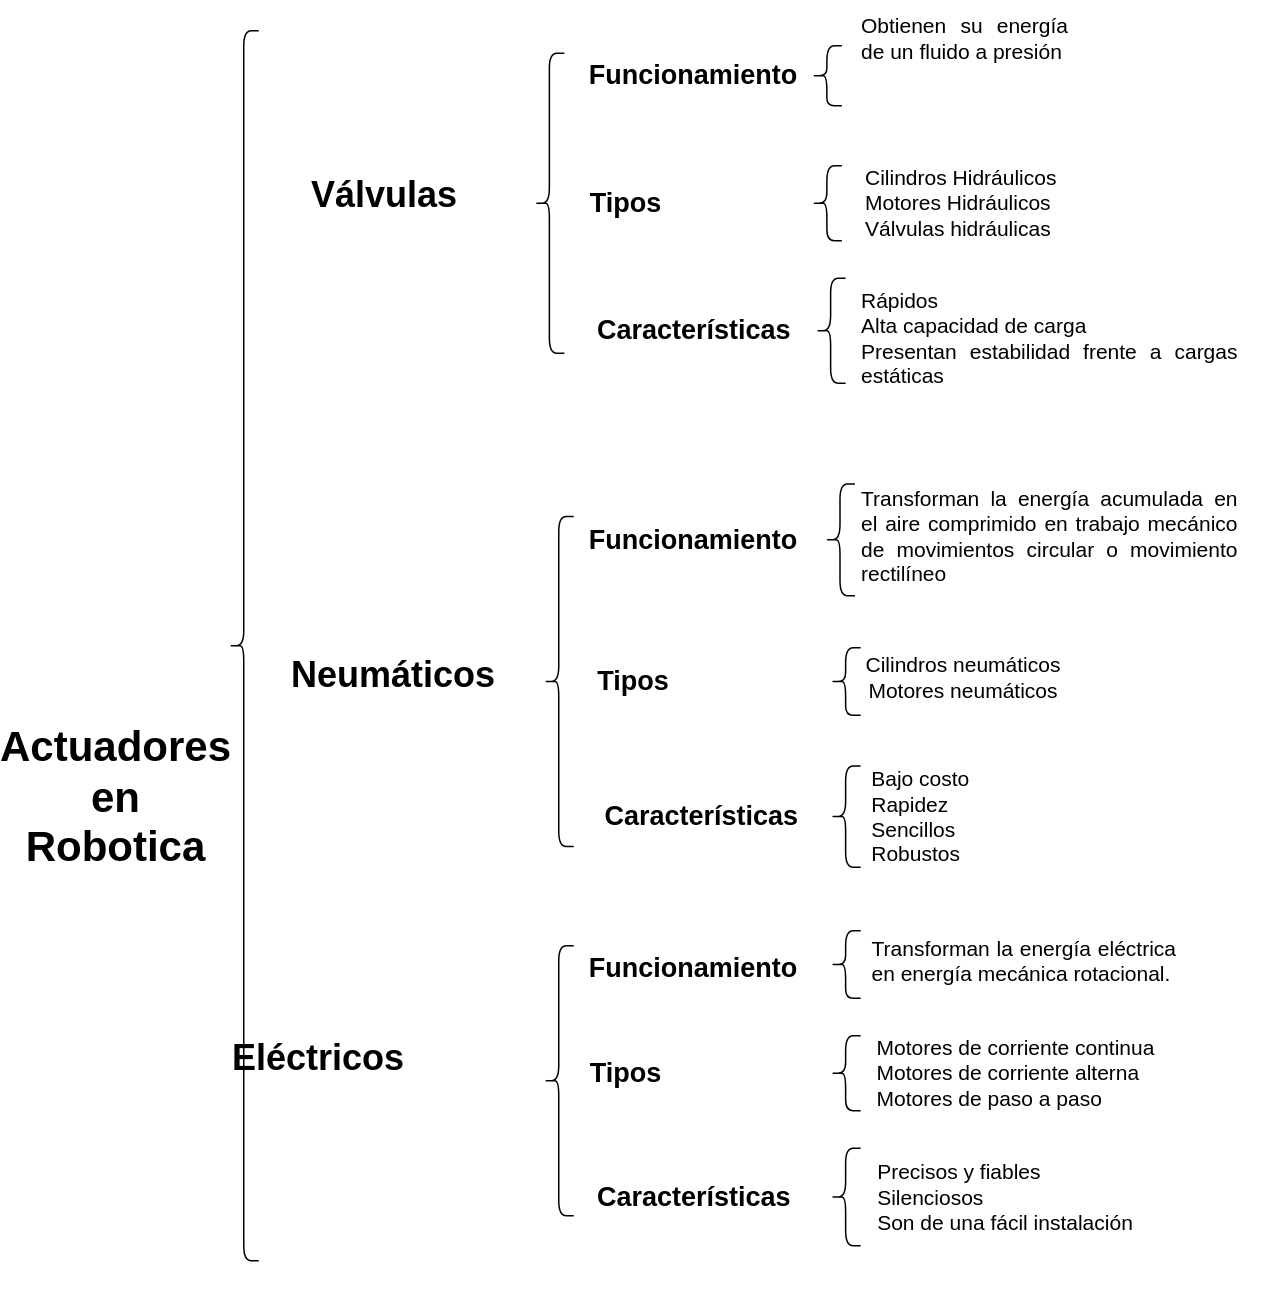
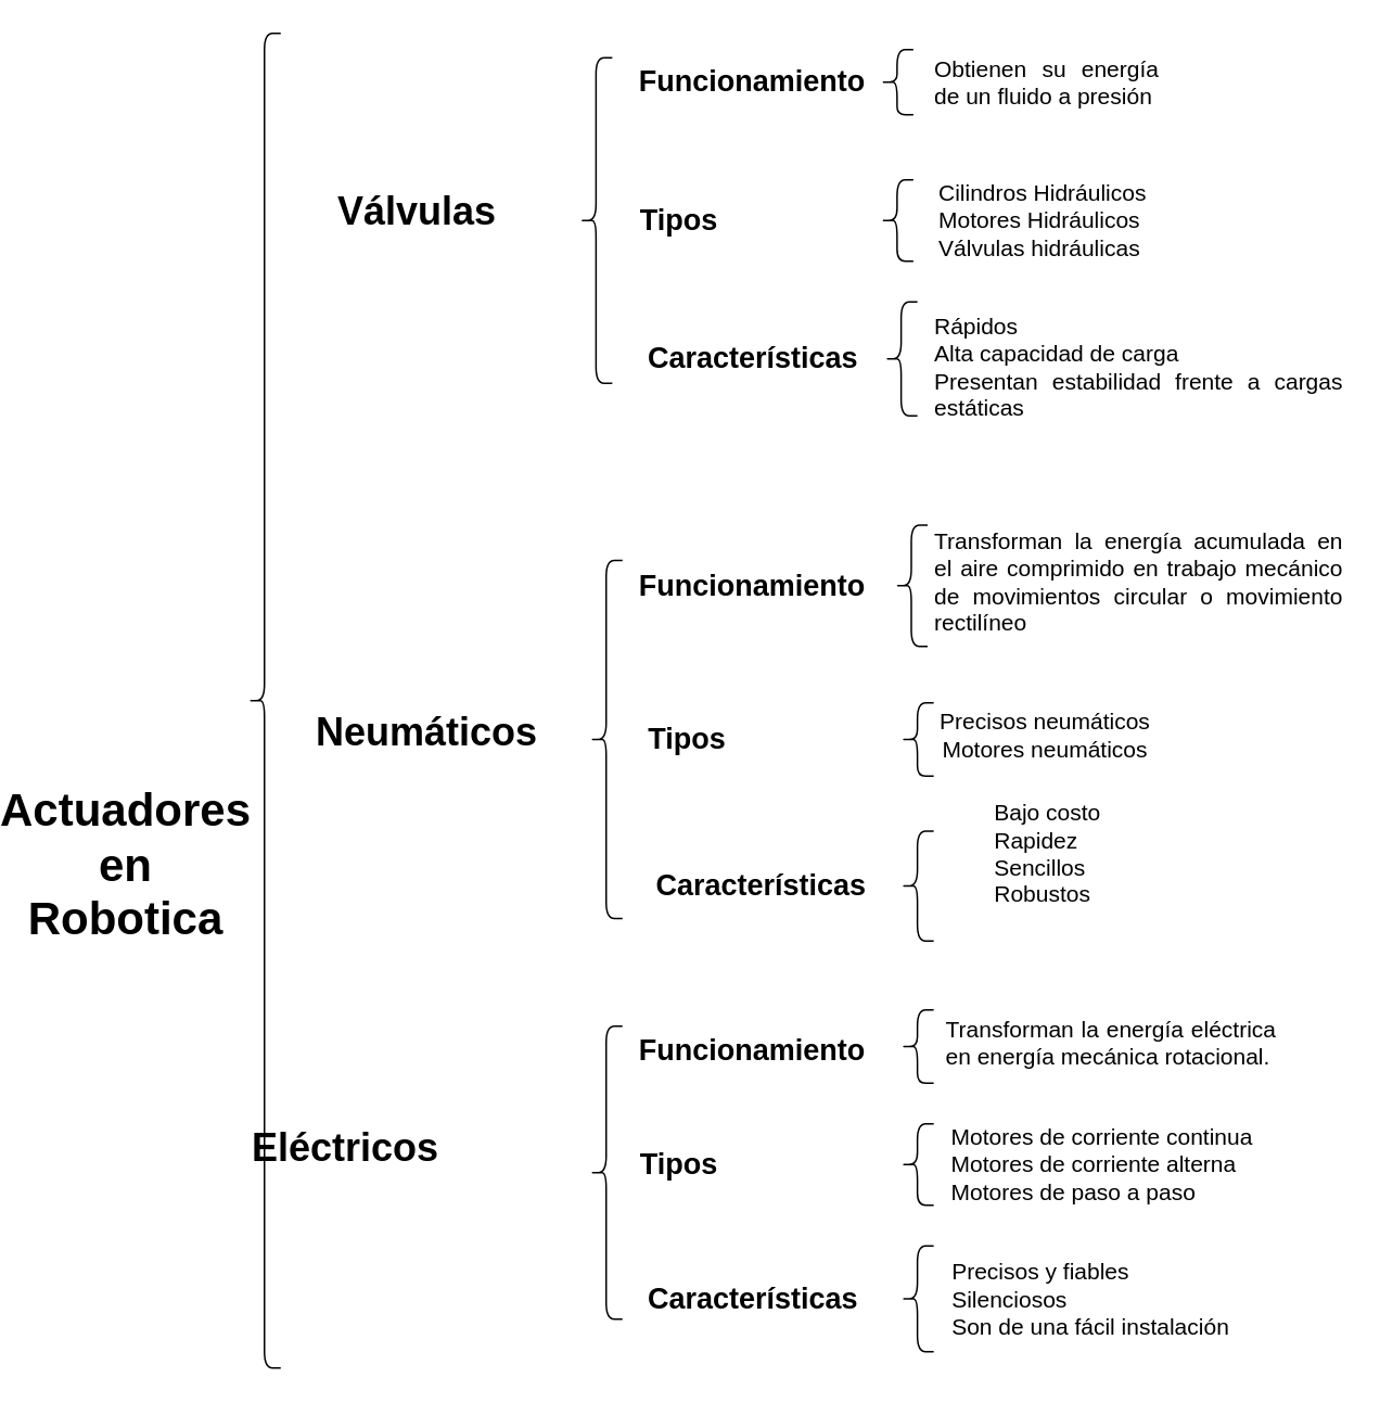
  <mxCell id="0" />
  <mxCell id="1" parent="0" />
  <mxCell id="2" value="" style="shape=curlyBracket;whiteSpace=wrap;html=1;rounded=1;" vertex="1" parent="1"><mxGeometry x="140" y="20" width="20" height="820" as="geometry" /></mxCell>
  <mxCell id="3" value="&lt;font style=&quot;font-size: 28px&quot;&gt;&lt;b&gt;Actuadores en Robotica&lt;/b&gt;&lt;/font&gt;" style="text;html=1;strokeColor=none;fillColor=none;align=center;verticalAlign=middle;whiteSpace=wrap;rounded=0;fontSize=28;" vertex="1" parent="1"><mxGeometry x="20" y="498" width="90" height="65" as="geometry" /></mxCell>
  <mxCell id="4" value="&lt;font style=&quot;font-size: 24px&quot;&gt;&lt;b&gt;Válvulas&lt;/b&gt;&lt;/font&gt;" style="text;html=1;strokeColor=none;fillColor=none;align=center;verticalAlign=middle;whiteSpace=wrap;rounded=0;" vertex="1" parent="1"><mxGeometry x="223.75" y="120" width="40" height="20" as="geometry" /></mxCell>
  <mxCell id="5" value="&lt;font style=&quot;font-size: 24px&quot;&gt;&lt;b&gt;Neumáticos&lt;/b&gt;&lt;/font&gt;" style="text;html=1;strokeColor=none;fillColor=none;align=center;verticalAlign=middle;whiteSpace=wrap;rounded=0;" vertex="1" parent="1"><mxGeometry x="230" y="440" width="40" height="20" as="geometry" /></mxCell>
  <mxCell id="6" value="&lt;font style=&quot;font-size: 24px&quot;&gt;&lt;b&gt;Eléctricos&lt;/b&gt;&lt;/font&gt;" style="text;html=1;strokeColor=none;fillColor=none;align=center;verticalAlign=middle;whiteSpace=wrap;rounded=0;" vertex="1" parent="1"><mxGeometry x="180" y="695" width="40" height="20" as="geometry" /></mxCell>
  <mxCell id="7" value="" style="shape=curlyBracket;whiteSpace=wrap;html=1;rounded=1;" vertex="1" parent="1"><mxGeometry x="343.75" y="35" width="20" height="200" as="geometry" /></mxCell>
  <mxCell id="8" value="" style="shape=curlyBracket;whiteSpace=wrap;html=1;rounded=1;" vertex="1" parent="1"><mxGeometry x="350" y="343.9" width="20" height="220" as="geometry" /></mxCell>
  <mxCell id="9" value="" style="shape=curlyBracket;whiteSpace=wrap;html=1;rounded=1;" vertex="1" parent="1"><mxGeometry x="350" y="630" width="20" height="180" as="geometry" /></mxCell>
  <mxCell id="10" value="&lt;font style=&quot;font-size: 18px&quot;&gt;&lt;b&gt;Funcionamiento&lt;/b&gt;&lt;/font&gt;" style="text;html=1;strokeColor=none;fillColor=none;align=center;verticalAlign=middle;whiteSpace=wrap;rounded=0;" vertex="1" parent="1"><mxGeometry x="405" y="35" width="90" height="30" as="geometry" /></mxCell>
- <mxCell id="11" value="&lt;div style=&quot;text-align: justify&quot;&gt;&lt;span&gt;&lt;font style=&quot;font-size: 14px&quot;&gt;Obtienen su energía de un fluido a presión&lt;/font&gt;&lt;/span&gt;&lt;/div&gt;" style="text;html=1;strokeColor=none;fillColor=none;align=center;verticalAlign=middle;whiteSpace=wrap;rounded=0;" vertex="1" parent="1"><mxGeometry x="561.25" y="5" width="140" height="40" as="geometry" /></mxCell>
+ <mxCell id="11" value="&lt;div style=&quot;text-align: justify&quot;&gt;&lt;span&gt;&lt;font style=&quot;font-size: 14px&quot;&gt;Obtienen su energía de un fluido a presión&lt;/font&gt;&lt;/span&gt;&lt;/div&gt;" style="text;html=1;strokeColor=none;fillColor=none;align=center;verticalAlign=middle;whiteSpace=wrap;rounded=0;" vertex="1" parent="1"><mxGeometry x="561.25" y="30" width="140" height="40" as="geometry" /></mxCell>
  <mxCell id="12" value="" style="shape=curlyBracket;whiteSpace=wrap;html=1;rounded=1;size=0.5;" vertex="1" parent="1"><mxGeometry x="528.75" y="30" width="20" height="40" as="geometry" /></mxCell>
  <mxCell id="13" value="&lt;font style=&quot;font-size: 18px&quot;&gt;&lt;b&gt;Tipos&lt;/b&gt;&lt;/font&gt;" style="text;html=1;strokeColor=none;fillColor=none;align=center;verticalAlign=middle;whiteSpace=wrap;rounded=0;" vertex="1" parent="1"><mxGeometry x="385" y="125" width="40" height="20" as="geometry" /></mxCell>
  <mxCell id="14" value="" style="shape=curlyBracket;whiteSpace=wrap;html=1;rounded=1;size=0.5;" vertex="1" parent="1"><mxGeometry x="528.75" y="110" width="20" height="50" as="geometry" /></mxCell>
  <mxCell id="15" value="&lt;div style=&quot;text-align: justify&quot;&gt;&lt;font style=&quot;font-size: 14px&quot;&gt;Cilindros Hidráulicos&lt;/font&gt;&lt;/div&gt;&lt;div style=&quot;text-align: justify&quot;&gt;&lt;font style=&quot;font-size: 14px&quot;&gt;Motores Hidráulicos&lt;/font&gt;&lt;/div&gt;&lt;div style=&quot;text-align: justify&quot;&gt;&lt;font style=&quot;font-size: 14px&quot;&gt;Válvulas hidráulicas&lt;/font&gt;&lt;/div&gt;" style="text;html=1;strokeColor=none;fillColor=none;align=center;verticalAlign=middle;whiteSpace=wrap;rounded=0;" vertex="1" parent="1"><mxGeometry x="561.25" y="105" width="135" height="60" as="geometry" /></mxCell>
  <mxCell id="16" value="&lt;font style=&quot;font-size: 18px&quot;&gt;&lt;b&gt;Funcionamiento&lt;/b&gt;&lt;/font&gt;" style="text;html=1;strokeColor=none;fillColor=none;align=center;verticalAlign=middle;whiteSpace=wrap;rounded=0;" vertex="1" parent="1"><mxGeometry x="405" y="344.72" width="90" height="30" as="geometry" /></mxCell>
  <mxCell id="17" value="" style="shape=curlyBracket;whiteSpace=wrap;html=1;rounded=1;size=0.5;" vertex="1" parent="1"><mxGeometry x="537.5" y="322.09" width="20" height="74.63" as="geometry" /></mxCell>
  <mxCell id="18" value="&lt;font style=&quot;font-size: 18px&quot;&gt;&lt;b&gt;Tipos&lt;/b&gt;&lt;/font&gt;" style="text;html=1;strokeColor=none;fillColor=none;align=center;verticalAlign=middle;whiteSpace=wrap;rounded=0;" vertex="1" parent="1"><mxGeometry x="390" y="443.9" width="40" height="20" as="geometry" /></mxCell>
  <mxCell id="19" value="" style="shape=curlyBracket;whiteSpace=wrap;html=1;rounded=1;" vertex="1" parent="1"><mxGeometry x="541.25" y="431.4" width="20" height="45" as="geometry" /></mxCell>
  <mxCell id="20" value="&lt;font style=&quot;font-size: 18px&quot;&gt;&lt;b&gt;Funcionamiento&lt;/b&gt;&lt;/font&gt;" style="text;html=1;strokeColor=none;fillColor=none;align=center;verticalAlign=middle;whiteSpace=wrap;rounded=0;" vertex="1" parent="1"><mxGeometry x="405" y="630" width="90" height="30" as="geometry" /></mxCell>
  <mxCell id="21" value="" style="shape=curlyBracket;whiteSpace=wrap;html=1;rounded=1;size=0.5;" vertex="1" parent="1"><mxGeometry x="541.25" y="620" width="20" height="45" as="geometry" /></mxCell>
  <mxCell id="22" value="&lt;font style=&quot;font-size: 18px&quot;&gt;&lt;b&gt;Tipos&lt;/b&gt;&lt;/font&gt;" style="text;html=1;strokeColor=none;fillColor=none;align=center;verticalAlign=middle;whiteSpace=wrap;rounded=0;" vertex="1" parent="1"><mxGeometry x="385" y="705" width="40" height="20" as="geometry" /></mxCell>
  <mxCell id="23" value="" style="shape=curlyBracket;whiteSpace=wrap;html=1;rounded=1;" vertex="1" parent="1"><mxGeometry x="541.25" y="690" width="20" height="50" as="geometry" /></mxCell>
  <mxCell id="24" value="&lt;div style=&quot;text-align: justify&quot;&gt;&lt;span&gt;&lt;font style=&quot;font-size: 14px&quot;&gt;Transforman la energía acumulada en el aire comprimido en trabajo mecánico de movimientos circular o movimiento rectilíneo&lt;/font&gt;&lt;/span&gt;&lt;/div&gt;" style="text;html=1;strokeColor=none;fillColor=none;align=center;verticalAlign=middle;whiteSpace=wrap;rounded=0;" vertex="1" parent="1"><mxGeometry x="561.25" y="344.72" width="252.5" height="24.5" as="geometry" /></mxCell>
- <mxCell id="25" value="&lt;div&gt;&lt;font style=&quot;font-size: 14px&quot;&gt;Cilindros neumáticos&lt;/font&gt;&lt;/div&gt;&lt;div&gt;&lt;span&gt;&lt;font style=&quot;font-size: 14px&quot;&gt;Motores neumáticos&lt;/font&gt;&lt;/span&gt;&lt;br&gt;&lt;/div&gt;" style="text;html=1;strokeColor=none;fillColor=none;align=center;verticalAlign=middle;whiteSpace=wrap;rounded=0;" vertex="1" parent="1"><mxGeometry x="535" y="433.9" width="190" height="35" as="geometry" /></mxCell>
+ <mxCell id="25" value="&lt;div&gt;&lt;font style=&quot;font-size: 14px&quot;&gt;Precisos neumáticos&lt;/font&gt;&lt;/div&gt;&lt;div&gt;&lt;span&gt;&lt;font style=&quot;font-size: 14px&quot;&gt;Motores neumáticos&lt;/font&gt;&lt;/span&gt;&lt;br&gt;&lt;/div&gt;" style="text;html=1;strokeColor=none;fillColor=none;align=center;verticalAlign=middle;whiteSpace=wrap;rounded=0;" vertex="1" parent="1"><mxGeometry x="535" y="433.9" width="190" height="35" as="geometry" /></mxCell>
  <mxCell id="26" value="&lt;div style=&quot;text-align: justify&quot;&gt;&lt;span style=&quot;font-size: 14px&quot;&gt;Transforman la energía eléctrica en energía mecánica rotacional.&lt;/span&gt;&lt;/div&gt;" style="text;html=1;strokeColor=none;fillColor=none;align=center;verticalAlign=middle;whiteSpace=wrap;rounded=0;" vertex="1" parent="1"><mxGeometry x="567.5" y="630" width="205" height="20" as="geometry" /></mxCell>
  <mxCell id="27" value="&lt;div style=&quot;text-align: justify&quot;&gt;&lt;font style=&quot;font-size: 14px&quot;&gt;Motores de corriente continua&lt;/font&gt;&lt;/div&gt;&lt;div style=&quot;text-align: justify&quot;&gt;&lt;font style=&quot;font-size: 14px&quot;&gt;Motores de corriente alterna&lt;/font&gt;&lt;/div&gt;&lt;div style=&quot;text-align: justify&quot;&gt;&lt;font style=&quot;font-size: 14px&quot;&gt;Motores de paso a paso&lt;/font&gt;&lt;/div&gt;" style="text;html=1;strokeColor=none;fillColor=none;align=center;verticalAlign=middle;whiteSpace=wrap;rounded=0;" vertex="1" parent="1"><mxGeometry x="555" y="685" width="220" height="60" as="geometry" /></mxCell>
  <mxCell id="28" value="&lt;div style=&quot;text-align: justify&quot;&gt;&lt;font style=&quot;font-size: 14px&quot;&gt;Rápidos&lt;/font&gt;&lt;/div&gt;&lt;div style=&quot;text-align: justify&quot;&gt;&lt;font style=&quot;font-size: 14px&quot;&gt;Alta capacidad de carga&lt;/font&gt;&lt;/div&gt;&lt;div style=&quot;text-align: justify&quot;&gt;&lt;font style=&quot;font-size: 14px&quot;&gt;Presentan estabilidad frente a cargas estáticas&lt;/font&gt;&lt;/div&gt;" style="text;html=1;strokeColor=none;fillColor=none;align=center;verticalAlign=middle;whiteSpace=wrap;rounded=0;" vertex="1" parent="1"><mxGeometry x="561.25" y="185" width="252.5" height="80" as="geometry" /></mxCell>
  <mxCell id="29" value="&lt;font style=&quot;font-size: 18px&quot;&gt;&lt;b&gt;Características&lt;/b&gt;&lt;/font&gt;" style="text;html=1;align=center;verticalAlign=middle;resizable=0;points=[];autosize=1;" vertex="1" parent="1"><mxGeometry x="380" y="210" width="140" height="20" as="geometry" /></mxCell>
  <mxCell id="30" value="&lt;font style=&quot;font-size: 18px&quot;&gt;&lt;b&gt;Características&lt;/b&gt;&lt;/font&gt;" style="text;html=1;align=center;verticalAlign=middle;resizable=0;points=[];autosize=1;" vertex="1" parent="1"><mxGeometry x="385" y="533.9" width="140" height="20" as="geometry" /></mxCell>
  <mxCell id="31" value="&lt;font style=&quot;font-size: 18px&quot;&gt;&lt;b&gt;Características&lt;/b&gt;&lt;/font&gt;" style="text;html=1;align=center;verticalAlign=middle;resizable=0;points=[];autosize=1;" vertex="1" parent="1"><mxGeometry x="380" y="787.5" width="140" height="20" as="geometry" /></mxCell>
  <mxCell id="32" value="" style="shape=curlyBracket;whiteSpace=wrap;html=1;rounded=1;" vertex="1" parent="1"><mxGeometry x="531.25" y="185" width="20" height="70" as="geometry" /></mxCell>
  <mxCell id="33" value="" style="shape=curlyBracket;whiteSpace=wrap;html=1;rounded=1;" vertex="1" parent="1"><mxGeometry x="541.25" y="510.15" width="20" height="67.5" as="geometry" /></mxCell>
  <mxCell id="34" value="" style="shape=curlyBracket;whiteSpace=wrap;html=1;rounded=1;" vertex="1" parent="1"><mxGeometry x="541.25" y="765" width="20" height="65" as="geometry" /></mxCell>
- <mxCell id="35" value="&lt;div style=&quot;text-align: justify&quot;&gt;&lt;font style=&quot;font-size: 14px&quot;&gt;Bajo costo&lt;/font&gt;&lt;/div&gt;&lt;div style=&quot;text-align: justify&quot;&gt;&lt;font style=&quot;font-size: 14px&quot;&gt;Rapidez&lt;/font&gt;&lt;/div&gt;&lt;div style=&quot;text-align: justify&quot;&gt;&lt;font style=&quot;font-size: 14px&quot;&gt;Sencillos&lt;/font&gt;&lt;/div&gt;&lt;div style=&quot;text-align: justify&quot;&gt;&lt;font style=&quot;font-size: 14px&quot;&gt;Robustos&lt;/font&gt;&lt;/div&gt;" style="text;html=1;align=center;verticalAlign=middle;resizable=0;points=[];autosize=1;" vertex="1" parent="1"><mxGeometry x="561.25" y="508.9" width="80" height="70" as="geometry" /></mxCell>
+ <mxCell id="35" value="&lt;div style=&quot;text-align: justify&quot;&gt;&lt;font style=&quot;font-size: 14px&quot;&gt;Bajo costo&lt;/font&gt;&lt;/div&gt;&lt;div style=&quot;text-align: justify&quot;&gt;&lt;font style=&quot;font-size: 14px&quot;&gt;Rapidez&lt;/font&gt;&lt;/div&gt;&lt;div style=&quot;text-align: justify&quot;&gt;&lt;font style=&quot;font-size: 14px&quot;&gt;Sencillos&lt;/font&gt;&lt;/div&gt;&lt;div style=&quot;text-align: justify&quot;&gt;&lt;font style=&quot;font-size: 14px&quot;&gt;Robustos&lt;/font&gt;&lt;/div&gt;" style="text;html=1;align=center;verticalAlign=middle;resizable=0;points=[];autosize=1;" vertex="1" parent="1"><mxGeometry x="591.25" y="488.9" width="80" height="70" as="geometry" /></mxCell>
  <mxCell id="36" value="&lt;div style=&quot;text-align: justify&quot;&gt;&lt;font style=&quot;font-size: 14px&quot;&gt;Precisos y fiables&lt;/font&gt;&lt;/div&gt;&lt;div style=&quot;text-align: justify&quot;&gt;&lt;font style=&quot;font-size: 14px&quot;&gt;Silenciosos&lt;/font&gt;&lt;/div&gt;&lt;div style=&quot;text-align: justify&quot;&gt;&lt;font style=&quot;font-size: 14px&quot;&gt;Son de una fácil instalación&lt;/font&gt;&lt;/div&gt;" style="text;html=1;strokeColor=none;fillColor=none;align=center;verticalAlign=middle;whiteSpace=wrap;rounded=0;" vertex="1" parent="1"><mxGeometry x="532.5" y="757.5" width="250" height="80" as="geometry" /></mxCell>
